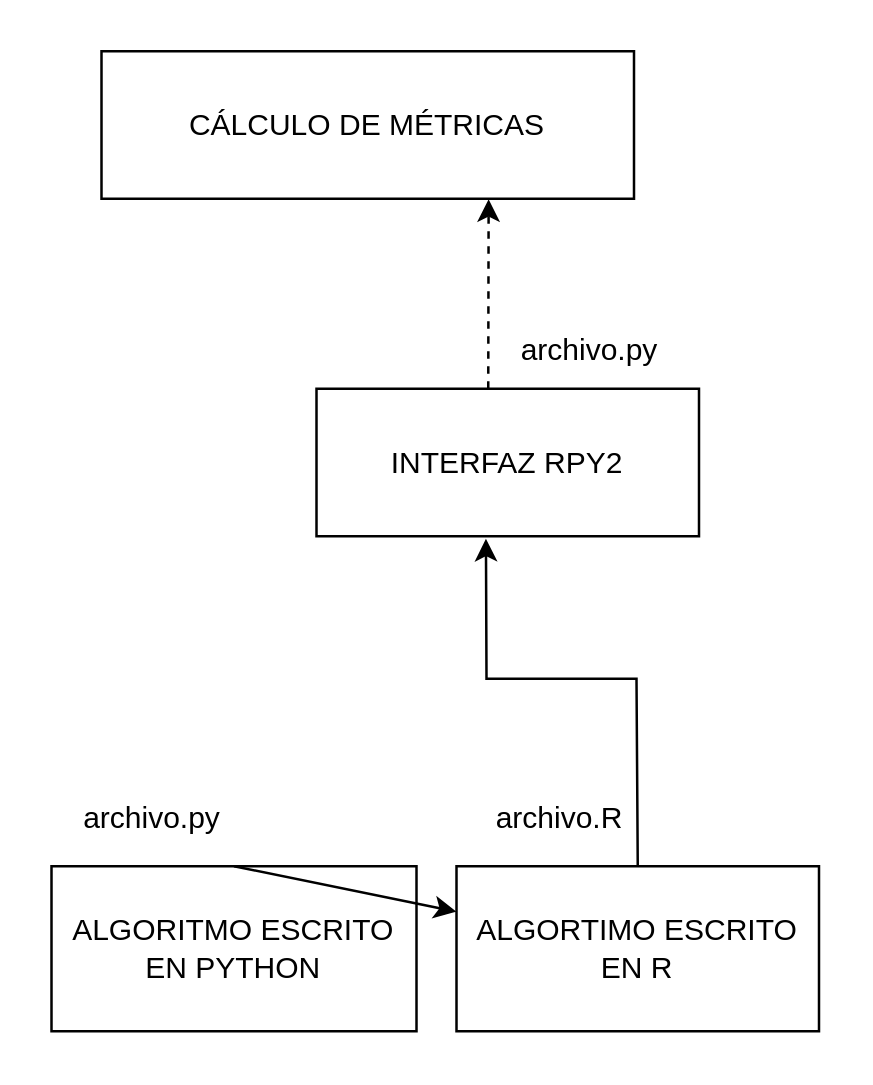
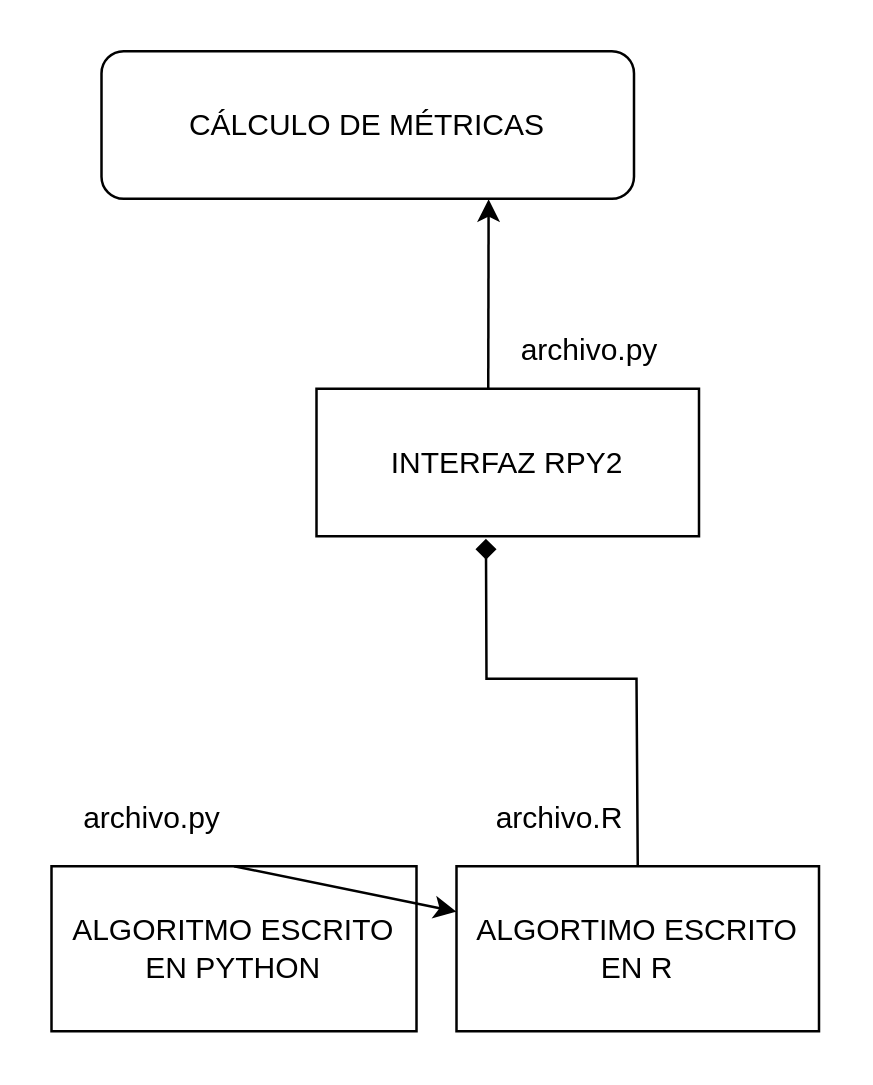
  <mxCell id="0" />
  <mxCell id="1" parent="0" />
  <mxCell id="2" value="ALGORITMO ESCRITO EN PYTHON" style="rounded=0;whiteSpace=wrap;html=1;" parent="1" vertex="1"><mxGeometry x="20" y="346" width="146" height="66" as="geometry" /></mxCell>
  <mxCell id="3" value="ALGORTIMO ESCRITO EN R" style="rounded=0;whiteSpace=wrap;html=1;" parent="1" vertex="1"><mxGeometry x="182" y="346" width="145" height="66" as="geometry" /></mxCell>
  <mxCell id="4" value="INTERFAZ RPY2" style="rounded=0;whiteSpace=wrap;html=1;" parent="1" vertex="1"><mxGeometry x="126" y="155" width="153" height="59" as="geometry" /></mxCell>
  <mxCell id="5" value="archivo.py" style="text;html=1;align=center;verticalAlign=middle;resizable=0;points=[];autosize=1;strokeColor=none;fillColor=none;" parent="1" vertex="1"><mxGeometry x="27" y="318" width="65" height="18" as="geometry" /></mxCell>
  <mxCell id="6" value="archivo.R" style="text;html=1;align=center;verticalAlign=middle;resizable=0;points=[];autosize=1;strokeColor=none;fillColor=none;" parent="1" vertex="1"><mxGeometry x="192" y="318" width="61" height="18" as="geometry" /></mxCell>
- <mxCell id="7" value="" style="endArrow=classic;html=1;rounded=0;exitX=0.449;exitY=0;exitDx=0;exitDy=0;exitPerimeter=0;entryX=0.727;entryY=1.003;entryDx=0;entryDy=0;entryPerimeter=0;dashed=1;" edge="1" parent="1" source="4" target="8"><mxGeometry width="50" height="50" relative="1" as="geometry"><mxPoint x="194.25" y="131" as="sourcePoint" /><mxPoint x="193" y="77" as="targetPoint" /></mxGeometry></mxCell>
- <mxCell id="8" value="&lt;font style=&quot;font-size: 12px&quot;&gt;&lt;span style=&quot;font-family: &amp;#34;source sans pro&amp;#34; , sans-serif&quot;&gt;CÁLCULO DE&amp;nbsp;&lt;/span&gt;&lt;span style=&quot;font-family: &amp;#34;source sans pro&amp;#34; , sans-serif&quot;&gt;MÉTRICA&lt;/span&gt;&lt;span style=&quot;font-family: &amp;#34;source sans pro&amp;#34; , sans-serif&quot;&gt;S&lt;/span&gt;&lt;/font&gt;" style="rounded=0;whiteSpace=wrap;html=1;" vertex="1" parent="1"><mxGeometry x="40" y="20" width="213" height="59" as="geometry" /></mxCell>
+ <mxCell id="7" value="" style="endArrow=classic;html=1;rounded=0;exitX=0.449;exitY=0;exitDx=0;exitDy=0;exitPerimeter=0;entryX=0.727;entryY=1.003;entryDx=0;entryDy=0;entryPerimeter=0;" edge="1" parent="1" source="4" target="8"><mxGeometry width="50" height="50" relative="1" as="geometry"><mxPoint x="194.25" y="131" as="sourcePoint" /><mxPoint x="193" y="77" as="targetPoint" /></mxGeometry></mxCell>
+ <mxCell id="8" value="&lt;font style=&quot;font-size: 12px&quot;&gt;&lt;span style=&quot;font-family: &amp;#34;source sans pro&amp;#34; , sans-serif&quot;&gt;CÁLCULO DE&amp;nbsp;&lt;/span&gt;&lt;span style=&quot;font-family: &amp;#34;source sans pro&amp;#34; , sans-serif&quot;&gt;MÉTRICA&lt;/span&gt;&lt;span style=&quot;font-family: &amp;#34;source sans pro&amp;#34; , sans-serif&quot;&gt;S&lt;/span&gt;&lt;/font&gt;" style="whiteSpace=wrap;html=1;rounded=1;" vertex="1" parent="1"><mxGeometry x="40" y="20" width="213" height="59" as="geometry" /></mxCell>
  <mxCell id="9" value="" style="endArrow=classic;html=1;rounded=0;fontSize=12;exitX=0.5;exitY=0;exitDx=0;exitDy=0;" edge="1" parent="1" source="2" target="3"><mxGeometry width="50" height="50" relative="1" as="geometry"><mxPoint x="152" y="193" as="sourcePoint" /><mxPoint x="202" y="143" as="targetPoint" /></mxGeometry></mxCell>
- <mxCell id="10" value="" style="endArrow=classic;html=1;rounded=0;fontSize=12;entryX=0.443;entryY=1.017;entryDx=0;entryDy=0;entryPerimeter=0;exitX=0.5;exitY=0;exitDx=0;exitDy=0;" edge="1" parent="1" source="3" target="4"><mxGeometry width="50" height="50" relative="1" as="geometry"><mxPoint x="194" y="351" as="sourcePoint" /><mxPoint x="183" y="249" as="targetPoint" /><Array as="points"><mxPoint x="254" y="271" /><mxPoint x="194" y="271" /></Array></mxGeometry></mxCell>
+ <mxCell id="10" value="" style="endArrow=diamond;html=1;rounded=0;fontSize=12;entryX=0.443;entryY=1.017;entryDx=0;entryDy=0;entryPerimeter=0;exitX=0.5;exitY=0;exitDx=0;exitDy=0;" edge="1" parent="1" source="3" target="4"><mxGeometry width="50" height="50" relative="1" as="geometry"><mxPoint x="194" y="351" as="sourcePoint" /><mxPoint x="183" y="249" as="targetPoint" /><Array as="points"><mxPoint x="254" y="271" /><mxPoint x="194" y="271" /></Array></mxGeometry></mxCell>
  <mxCell id="11" value="archivo.py" style="text;html=1;align=center;verticalAlign=middle;resizable=0;points=[];autosize=1;strokeColor=none;fillColor=none;" vertex="1" parent="1"><mxGeometry x="199.5" y="130" width="70" height="20" as="geometry" /></mxCell>
